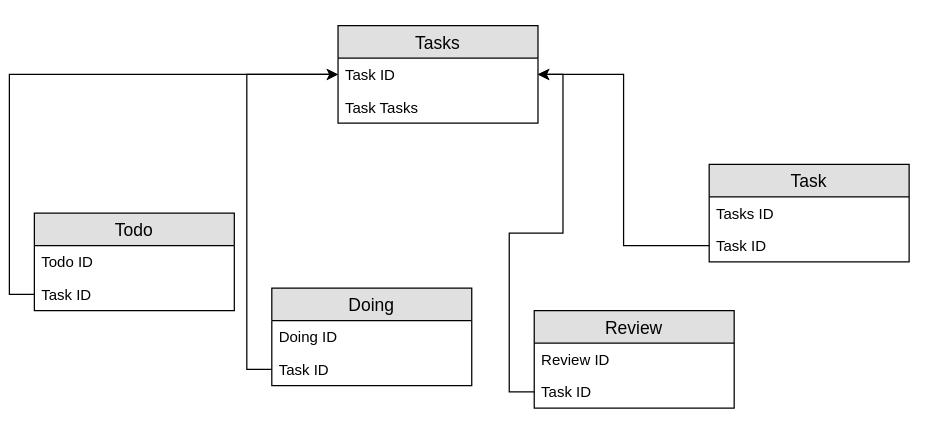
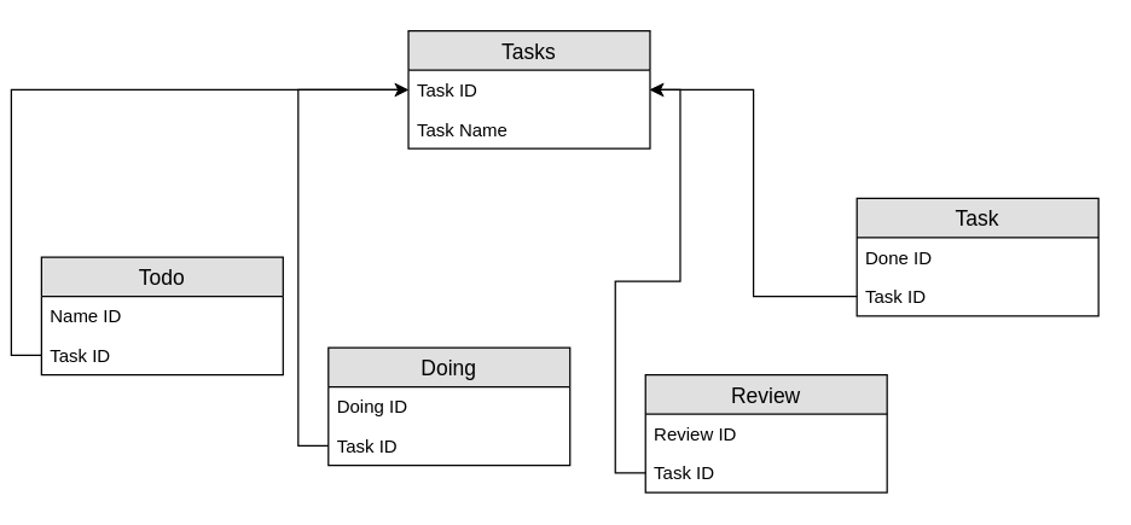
  <mxCell id="0" />
  <mxCell id="1" parent="0" />
  <mxCell id="2" value="Tasks" style="swimlane;fontStyle=0;childLayout=stackLayout;horizontal=1;startSize=26;fillColor=#e0e0e0;horizontalStack=0;resizeParent=1;resizeParentMax=0;resizeLast=0;collapsible=1;marginBottom=0;swimlaneFillColor=#ffffff;align=center;fontSize=14;" vertex="1" parent="1"><mxGeometry x="263" y="20" width="160" height="78" as="geometry" /></mxCell>
  <mxCell id="3" value="Task ID" style="text;strokeColor=none;fillColor=none;spacingLeft=4;spacingRight=4;overflow=hidden;rotatable=0;points=[[0,0.5],[1,0.5]];portConstraint=eastwest;fontSize=12;" vertex="1" parent="2"><mxGeometry y="26" width="160" height="26" as="geometry" /></mxCell>
- <mxCell id="4" value="Task Tasks" style="text;strokeColor=none;fillColor=none;spacingLeft=4;spacingRight=4;overflow=hidden;rotatable=0;points=[[0,0.5],[1,0.5]];portConstraint=eastwest;fontSize=12;" vertex="1" parent="2"><mxGeometry y="52" width="160" height="26" as="geometry" /></mxCell>
+ <mxCell id="4" value="Task Name" style="text;strokeColor=none;fillColor=none;spacingLeft=4;spacingRight=4;overflow=hidden;rotatable=0;points=[[0,0.5],[1,0.5]];portConstraint=eastwest;fontSize=12;" vertex="1" parent="2"><mxGeometry y="52" width="160" height="26" as="geometry" /></mxCell>
  <mxCell id="5" value="Todo" style="swimlane;fontStyle=0;childLayout=stackLayout;horizontal=1;startSize=26;fillColor=#e0e0e0;horizontalStack=0;resizeParent=1;resizeParentMax=0;resizeLast=0;collapsible=1;marginBottom=0;swimlaneFillColor=#ffffff;align=center;fontSize=14;" vertex="1" parent="1"><mxGeometry x="20" y="170" width="160" height="78" as="geometry" /></mxCell>
- <mxCell id="6" value="Todo ID" style="text;strokeColor=none;fillColor=none;spacingLeft=4;spacingRight=4;overflow=hidden;rotatable=0;points=[[0,0.5],[1,0.5]];portConstraint=eastwest;fontSize=12;" vertex="1" parent="5"><mxGeometry y="26" width="160" height="26" as="geometry" /></mxCell>
+ <mxCell id="6" value="Name ID" style="text;strokeColor=none;fillColor=none;spacingLeft=4;spacingRight=4;overflow=hidden;rotatable=0;points=[[0,0.5],[1,0.5]];portConstraint=eastwest;fontSize=12;" vertex="1" parent="5"><mxGeometry y="26" width="160" height="26" as="geometry" /></mxCell>
  <mxCell id="7" value="Task ID" style="text;strokeColor=none;fillColor=none;spacingLeft=4;spacingRight=4;overflow=hidden;rotatable=0;points=[[0,0.5],[1,0.5]];portConstraint=eastwest;fontSize=12;" vertex="1" parent="5"><mxGeometry y="52" width="160" height="26" as="geometry" /></mxCell>
  <mxCell id="8" style="edgeStyle=orthogonalEdgeStyle;rounded=0;orthogonalLoop=1;jettySize=auto;html=1;exitX=0;exitY=0.5;exitDx=0;exitDy=0;entryX=0;entryY=0.5;entryDx=0;entryDy=0;" edge="1" parent="1" source="7" target="3"><mxGeometry relative="1" as="geometry" /></mxCell>
  <mxCell id="9" value="Doing" style="swimlane;fontStyle=0;childLayout=stackLayout;horizontal=1;startSize=26;fillColor=#e0e0e0;horizontalStack=0;resizeParent=1;resizeParentMax=0;resizeLast=0;collapsible=1;marginBottom=0;swimlaneFillColor=#ffffff;align=center;fontSize=14;" vertex="1" parent="1"><mxGeometry x="210" y="230" width="160" height="78" as="geometry" /></mxCell>
  <mxCell id="10" value="Doing ID" style="text;strokeColor=none;fillColor=none;spacingLeft=4;spacingRight=4;overflow=hidden;rotatable=0;points=[[0,0.5],[1,0.5]];portConstraint=eastwest;fontSize=12;" vertex="1" parent="9"><mxGeometry y="26" width="160" height="26" as="geometry" /></mxCell>
  <mxCell id="11" value="Task ID" style="text;strokeColor=none;fillColor=none;spacingLeft=4;spacingRight=4;overflow=hidden;rotatable=0;points=[[0,0.5],[1,0.5]];portConstraint=eastwest;fontSize=12;" vertex="1" parent="9"><mxGeometry y="52" width="160" height="26" as="geometry" /></mxCell>
  <mxCell id="12" style="edgeStyle=orthogonalEdgeStyle;rounded=0;orthogonalLoop=1;jettySize=auto;html=1;exitX=0;exitY=0.5;exitDx=0;exitDy=0;entryX=0;entryY=0.5;entryDx=0;entryDy=0;" edge="1" parent="1" source="11" target="3"><mxGeometry relative="1" as="geometry" /></mxCell>
  <mxCell id="13" value="Review" style="swimlane;fontStyle=0;childLayout=stackLayout;horizontal=1;startSize=26;fillColor=#e0e0e0;horizontalStack=0;resizeParent=1;resizeParentMax=0;resizeLast=0;collapsible=1;marginBottom=0;swimlaneFillColor=#ffffff;align=center;fontSize=14;" vertex="1" parent="1"><mxGeometry x="420" y="248" width="160" height="78" as="geometry" /></mxCell>
  <mxCell id="14" value="Review ID" style="text;strokeColor=none;fillColor=none;spacingLeft=4;spacingRight=4;overflow=hidden;rotatable=0;points=[[0,0.5],[1,0.5]];portConstraint=eastwest;fontSize=12;" vertex="1" parent="13"><mxGeometry y="26" width="160" height="26" as="geometry" /></mxCell>
  <mxCell id="15" value="Task ID" style="text;strokeColor=none;fillColor=none;spacingLeft=4;spacingRight=4;overflow=hidden;rotatable=0;points=[[0,0.5],[1,0.5]];portConstraint=eastwest;fontSize=12;" vertex="1" parent="13"><mxGeometry y="52" width="160" height="26" as="geometry" /></mxCell>
  <mxCell id="16" style="edgeStyle=orthogonalEdgeStyle;rounded=0;orthogonalLoop=1;jettySize=auto;html=1;exitX=0;exitY=0.5;exitDx=0;exitDy=0;entryX=1;entryY=0.5;entryDx=0;entryDy=0;" edge="1" parent="1" source="15" target="3"><mxGeometry relative="1" as="geometry" /></mxCell>
  <mxCell id="17" value="Task" style="swimlane;fontStyle=0;childLayout=stackLayout;horizontal=1;startSize=26;fillColor=#e0e0e0;horizontalStack=0;resizeParent=1;resizeParentMax=0;resizeLast=0;collapsible=1;marginBottom=0;swimlaneFillColor=#ffffff;align=center;fontSize=14;" vertex="1" parent="1"><mxGeometry x="560" y="131" width="160" height="78" as="geometry" /></mxCell>
- <mxCell id="18" value="Tasks ID" style="text;strokeColor=none;fillColor=none;spacingLeft=4;spacingRight=4;overflow=hidden;rotatable=0;points=[[0,0.5],[1,0.5]];portConstraint=eastwest;fontSize=12;" vertex="1" parent="17"><mxGeometry y="26" width="160" height="26" as="geometry" /></mxCell>
+ <mxCell id="18" value="Done ID" style="text;strokeColor=none;fillColor=none;spacingLeft=4;spacingRight=4;overflow=hidden;rotatable=0;points=[[0,0.5],[1,0.5]];portConstraint=eastwest;fontSize=12;" vertex="1" parent="17"><mxGeometry y="26" width="160" height="26" as="geometry" /></mxCell>
  <mxCell id="19" value="Task ID" style="text;strokeColor=none;fillColor=none;spacingLeft=4;spacingRight=4;overflow=hidden;rotatable=0;points=[[0,0.5],[1,0.5]];portConstraint=eastwest;fontSize=12;" vertex="1" parent="17"><mxGeometry y="52" width="160" height="26" as="geometry" /></mxCell>
  <mxCell id="20" style="edgeStyle=orthogonalEdgeStyle;rounded=0;orthogonalLoop=1;jettySize=auto;html=1;exitX=0;exitY=0.5;exitDx=0;exitDy=0;entryX=1;entryY=0.5;entryDx=0;entryDy=0;" edge="1" parent="1" source="19" target="3"><mxGeometry relative="1" as="geometry" /></mxCell>
